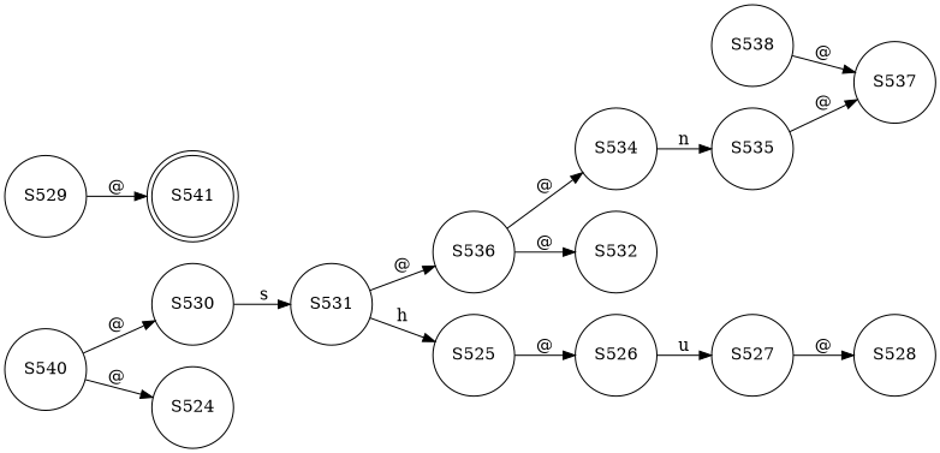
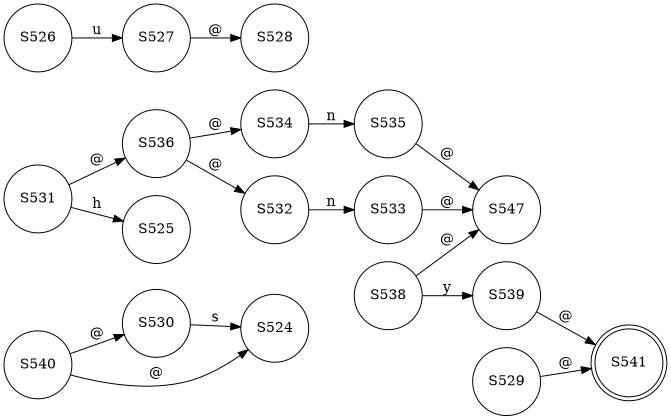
  digraph {
    rankdir=LR
    node [shape=circle]
    n1 [label=S530]
    n2 [label=S531]
    n3 [label=S536]
    n4 [label=S525]
    n5 [label=S534]
    n6 [label=S532]
    n7 [label=S535]
-   n9 [label=S537]
+   n8 [label=S533]
+   n9 [label=S547]
    n10 [label=S538]
+   n11 [label=S539]
    n12 [label=S541 shape=doublecircle]
    n13 [label=S524]
    n14 [label=S526]
    n15 [label=S527]
    n16 [label=S528]
    n17 [label=S529]
    n18 [label=S540]
-   n1 -> n2 [label=s]
+   n1 -> n13 [label=s]
    n2 -> n3 [label="@"]
    n2 -> n4 [label=h]
    n3 -> n5 [label="@"]
    n3 -> n6 [label="@"]
-   n4 -> n14 [label="@"]
    n5 -> n7 [label=n]
+   n6 -> n8 [label=n]
    n7 -> n9 [label="@"]
+   n8 -> n9 [label="@"]
    n10 -> n9 [label="@"]
+   n10 -> n11 [label=y]
+   n11 -> n12 [label="@"]
    n14 -> n15 [label=u]
    n15 -> n16 [label="@"]
    n17 -> n12 [label="@"]
    n18 -> n1 [label="@"]
    n18 -> n13 [label="@"]
  }
